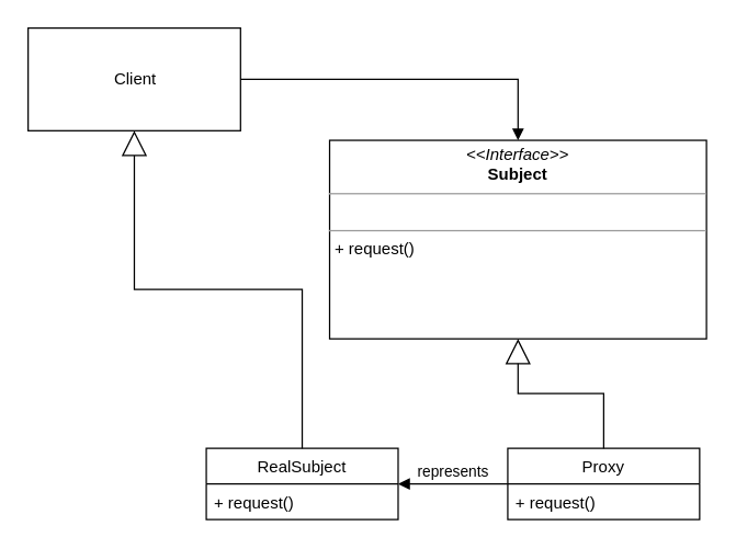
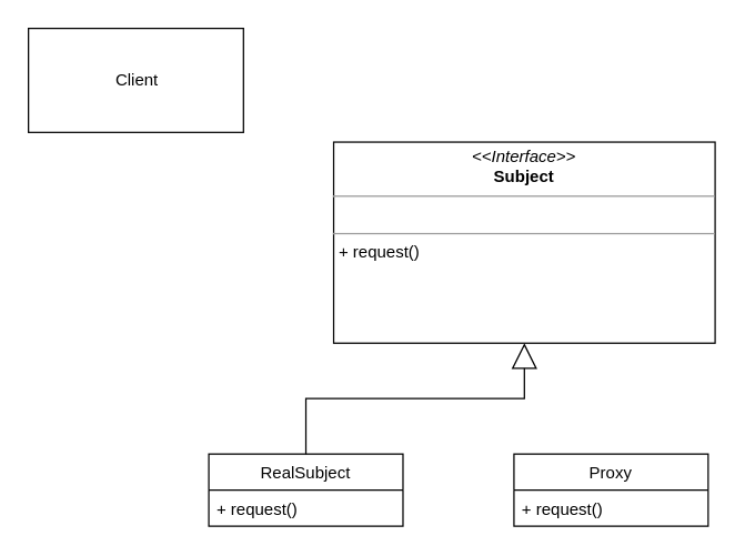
  <mxCell id="0" />
  <mxCell id="1" parent="0" />
  <mxCell id="2" value="Client" style="html=1;" vertex="1" parent="1"><mxGeometry x="20" y="20" width="155" height="75" as="geometry" /></mxCell>
  <mxCell id="3" value="&lt;p style=&quot;margin: 0px ; margin-top: 4px ; text-align: center&quot;&gt;&lt;i&gt;&amp;lt;&amp;lt;Interface&amp;gt;&amp;gt;&lt;/i&gt;&lt;br&gt;&lt;b&gt;Subject&lt;/b&gt;&lt;/p&gt;&lt;hr size=&quot;1&quot;&gt;&lt;p style=&quot;margin: 0px ; margin-left: 4px&quot;&gt;&lt;br&gt;&lt;/p&gt;&lt;hr size=&quot;1&quot;&gt;&lt;p style=&quot;margin: 0px ; margin-left: 4px&quot;&gt;+ request()&lt;/p&gt;" style="verticalAlign=top;align=left;overflow=fill;fontSize=12;fontFamily=Helvetica;html=1;" vertex="1" parent="1"><mxGeometry x="240" y="102" width="275" height="145" as="geometry" /></mxCell>
  <mxCell id="4" value="RealSubject" style="swimlane;fontStyle=0;childLayout=stackLayout;horizontal=1;startSize=26;fillColor=none;horizontalStack=0;resizeParent=1;resizeParentMax=0;resizeLast=0;collapsible=1;marginBottom=0;" vertex="1" parent="1"><mxGeometry x="150" y="327" width="140" height="52" as="geometry" /></mxCell>
  <mxCell id="5" value="+ request()" style="text;strokeColor=none;fillColor=none;align=left;verticalAlign=top;spacingLeft=4;spacingRight=4;overflow=hidden;rotatable=0;points=[[0,0.5],[1,0.5]];portConstraint=eastwest;" vertex="1" parent="4"><mxGeometry y="26" width="140" height="26" as="geometry" /></mxCell>
  <mxCell id="6" value="Proxy" style="swimlane;fontStyle=0;childLayout=stackLayout;horizontal=1;startSize=26;fillColor=none;horizontalStack=0;resizeParent=1;resizeParentMax=0;resizeLast=0;collapsible=1;marginBottom=0;" vertex="1" parent="1"><mxGeometry x="370" y="327" width="140" height="52" as="geometry" /></mxCell>
  <mxCell id="7" value="+ request()" style="text;strokeColor=none;fillColor=none;align=left;verticalAlign=top;spacingLeft=4;spacingRight=4;overflow=hidden;rotatable=0;points=[[0,0.5],[1,0.5]];portConstraint=eastwest;" vertex="1" parent="6"><mxGeometry y="26" width="140" height="26" as="geometry" /></mxCell>
- <mxCell id="8" value="" style="html=1;verticalAlign=bottom;endArrow=block;rounded=0;edgeStyle=orthogonalEdgeStyle;" edge="1" parent="1" source="2" target="3"><mxGeometry width="80" relative="1" as="geometry"><mxPoint x="210" y="44.5" as="sourcePoint" /><mxPoint x="290" y="44.5" as="targetPoint" /></mxGeometry></mxCell>
- <mxCell id="9" value="represents" style="html=1;verticalAlign=bottom;endArrow=block;rounded=0;" edge="1" parent="1" source="6" target="4"><mxGeometry width="80" relative="1" as="geometry"><mxPoint x="250" y="277" as="sourcePoint" /><mxPoint x="330" y="277" as="targetPoint" /></mxGeometry></mxCell>
- <mxCell id="10" value="" style="endArrow=block;endSize=16;endFill=0;html=1;rounded=0;edgeStyle=orthogonalEdgeStyle;" edge="1" parent="1" source="4" target="2"><mxGeometry width="160" relative="1" as="geometry"><mxPoint x="210" y="277" as="sourcePoint" /><mxPoint x="370" y="277" as="targetPoint" /></mxGeometry></mxCell>
- <mxCell id="11" value="" style="endArrow=block;endSize=16;endFill=0;html=1;rounded=0;edgeStyle=orthogonalEdgeStyle;" edge="1" parent="1" source="6" target="3"><mxGeometry width="160" relative="1" as="geometry"><mxPoint x="230" y="337" as="sourcePoint" /><mxPoint x="345" y="212" as="targetPoint" /></mxGeometry></mxCell>
+ <mxCell id="10" value="" style="endArrow=block;endSize=16;endFill=0;html=1;rounded=0;edgeStyle=orthogonalEdgeStyle;" edge="1" parent="1" source="4" target="3"><mxGeometry width="160" relative="1" as="geometry"><mxPoint x="210" y="277" as="sourcePoint" /><mxPoint x="370" y="277" as="targetPoint" /></mxGeometry></mxCell>
